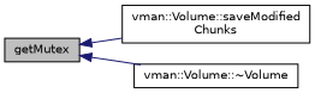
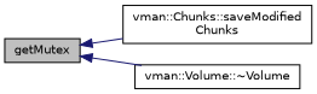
  digraph {
    rankdir=LR
    node [color=black fontname=Helvetica fontsize=10 shape=record]
    edge [color=midnightblue dir=back fontname=Helvetica fontsize=10 labelfontname=Helvetica labelfontsize=10 style=solid]
    n1 [fillcolor=grey75 fontcolor=black height=0.2 label=getMutex style=filled width=0.4]
-   n2 [height=0.2 label="vman::Volume::saveModified\lChunks" width=0.4]
+   n2 [height=0.2 label="vman::Chunks::saveModified\lChunks" width=0.4]
    n3 [height=0.2 label="vman::Volume::~Volume" width=0.4]
    n1 -> n2
    n1 -> n3
  }
